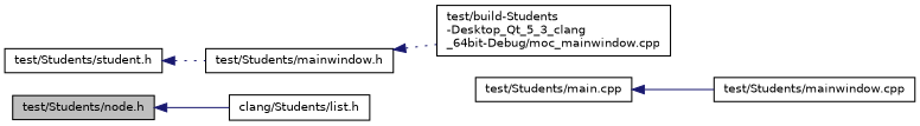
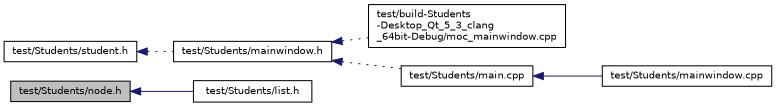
  digraph {
    rankdir=LR
    node [color=black fillcolor=white fontname=Helvetica fontsize=10 shape=record style=filled]
    edge [color=midnightblue dir=back fontname=Helvetica fontsize=10 labelfontname=Helvetica labelfontsize=10 style=dotted]
    n1 [fillcolor=grey75 fontcolor=black height=0.2 label="test/Students/node.h" width=0.4]
-   n2 [height=0.2 label="clang/Students/list.h" width=0.4]
+   n2 [height=0.2 label="test/Students/list.h" width=0.4]
    n3 [height=0.2 label="test/Students/student.h" width=0.4]
    n4 [height=0.2 label="test/Students/mainwindow.h" width=0.4]
    n5 [height=0.2 label="test/build-Students\l-Desktop_Qt_5_3_clang\l_64bit-Debug/moc_mainwindow.cpp" width=0.4]
    n6 [height=0.2 label="test/Students/main.cpp" width=0.4]
    n7 [height=0.2 label="test/Students/mainwindow.cpp" width=0.4]
    n1 -> n2 [style=solid]
    n3 -> n4
    n4 -> n5
+   n4 -> n6
    n6 -> n7 [style=solid]
  }
